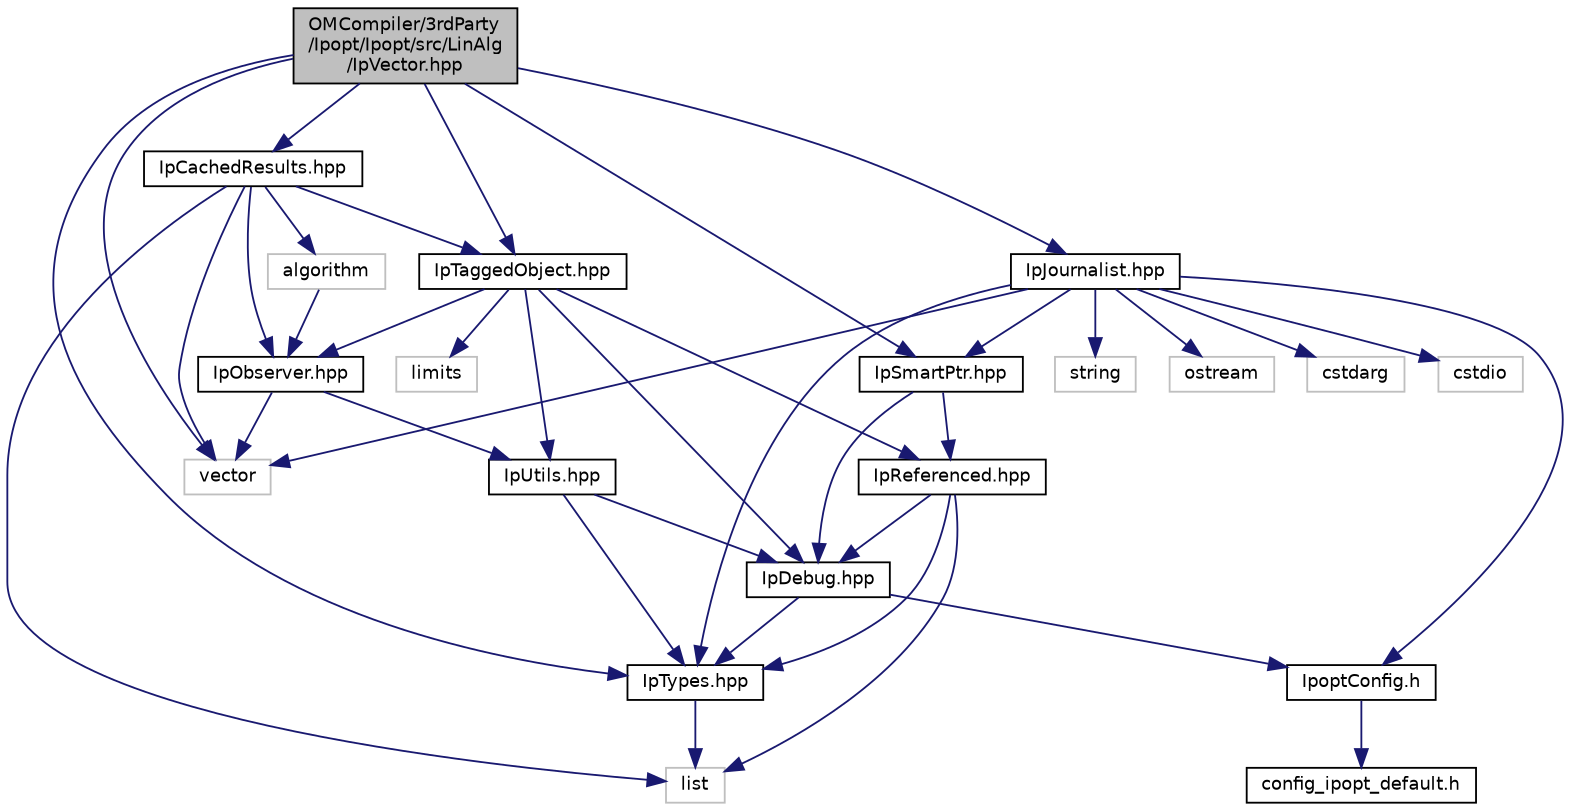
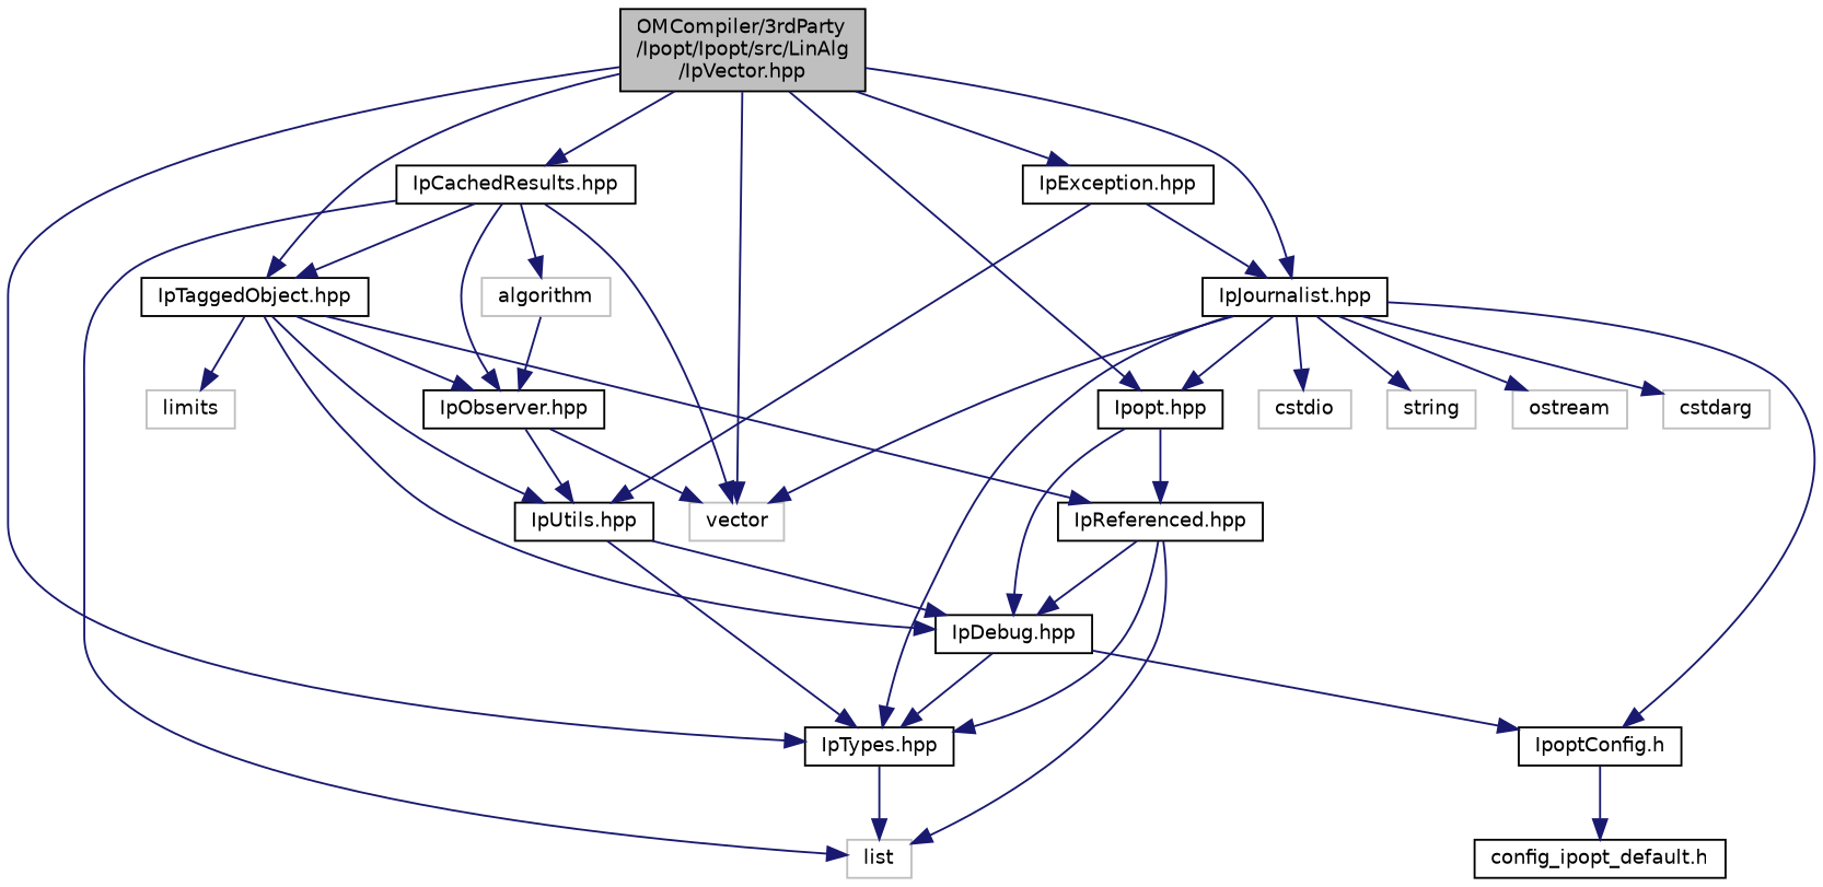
  digraph {
    node [color=black fillcolor=white fontname=Helvetica fontsize=10 shape=record style=filled]
    edge [color=midnightblue fontname=Helvetica fontsize=10 labelfontname=Helvetica labelfontsize=10 style=solid]
    n1 [fillcolor=grey75 fontcolor=black height=0.2 label="OMCompiler/3rdParty\l/Ipopt/Ipopt/src/LinAlg\l/IpVector.hpp" width=0.4]
    n2 [height=0.2 label="IpTypes.hpp" width=0.4]
    n3 [height=0.2 label="IpTaggedObject.hpp" width=0.4]
    n4 [color=grey75 height=0.2 label=vector width=0.4]
    n5 [height=0.2 label="IpCachedResults.hpp" width=0.4]
-   n6 [height=0.2 label="IpSmartPtr.hpp" width=0.4]
+   n6 [height=0.2 label="Ipopt.hpp" width=0.4]
    n7 [height=0.2 label="IpJournalist.hpp" width=0.4]
+   n8 [height=0.2 label="IpException.hpp" width=0.4]
    n9 [color=grey75 height=0.2 label=list width=0.4]
    n10 [height=0.2 label="IpUtils.hpp" width=0.4]
    n11 [height=0.2 label="IpDebug.hpp" width=0.4]
    n12 [height=0.2 label="IpReferenced.hpp" width=0.4]
    n13 [height=0.2 label="IpObserver.hpp" width=0.4]
    n14 [color=grey75 height=0.2 label=limits width=0.4]
    n15 [color=grey75 height=0.2 label=algorithm width=0.4]
    n16 [height=0.2 label="IpoptConfig.h" width=0.4]
    n17 [color=grey75 height=0.2 label=cstdarg width=0.4]
    n18 [color=grey75 height=0.2 label=cstdio width=0.4]
    n19 [color=grey75 height=0.2 label=string width=0.4]
    n20 [color=grey75 height=0.2 label=ostream width=0.4]
    n21 [height=0.2 label="config_ipopt_default.h" width=0.4]
    n1 -> n2
    n1 -> n3
    n1 -> n4
    n1 -> n5
    n1 -> n6
    n1 -> n7
+   n1 -> n8
    n2 -> n9
    n3 -> n10
    n3 -> n11
    n3 -> n12
    n3 -> n13
    n3 -> n14
    n5 -> n3
    n5 -> n4
    n5 -> n9
    n5 -> n13
    n5 -> n15
    n6 -> n11
    n6 -> n12
    n7 -> n2
    n7 -> n4
    n7 -> n6
    n7 -> n16
    n7 -> n17
    n7 -> n18
    n7 -> n19
    n7 -> n20
+   n8 -> n7
+   n8 -> n10
    n10 -> n2
    n10 -> n11
    n11 -> n2
    n11 -> n16
    n12 -> n2
    n12 -> n9
    n12 -> n11
    n13 -> n4
    n13 -> n10
    n15 -> n13
    n16 -> n21
  }
